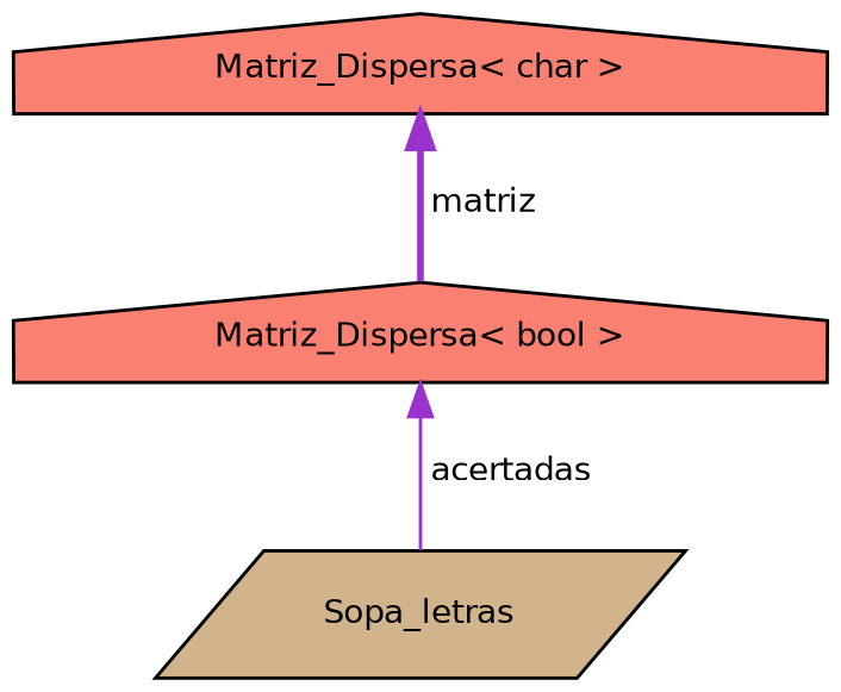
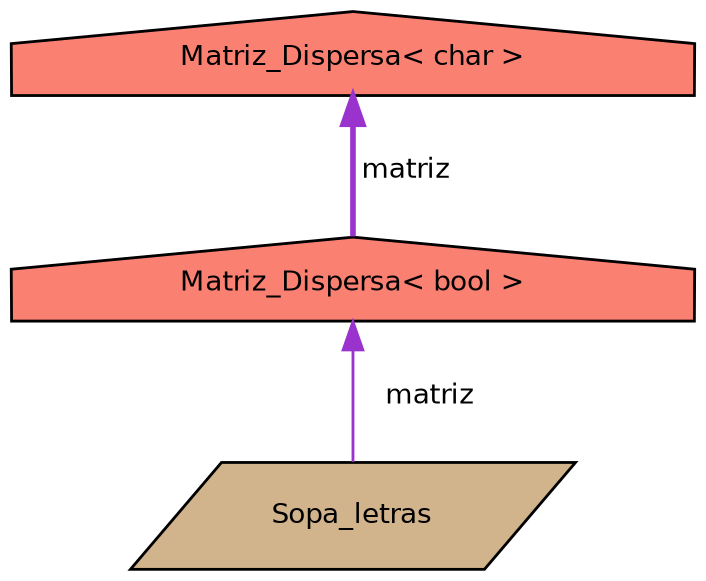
  digraph {
    node [color=black fillcolor=salmon fontname=Helvetica fontsize=10 shape=house style=filled]
    edge [color=darkorchid3 dir=back fontname=Helvetica fontsize=10 labelfontname=Helvetica labelfontsize=10]
    n1 [fillcolor=tan fontcolor=black height=0.2 label=Sopa_letras shape=parallelogram width=0.4]
    n2 [height=0.2 label="Matriz_Dispersa\< bool \>" width=0.4]
    n3 [height=0.2 label="Matriz_Dispersa\< char \>" width=0.4]
-   n2 -> n1 [label=" acertadas" style=solid]
+   n2 -> n1 [label=" matriz" style=solid]
    n3 -> n2 [label=" matriz" style=bold]
  }
